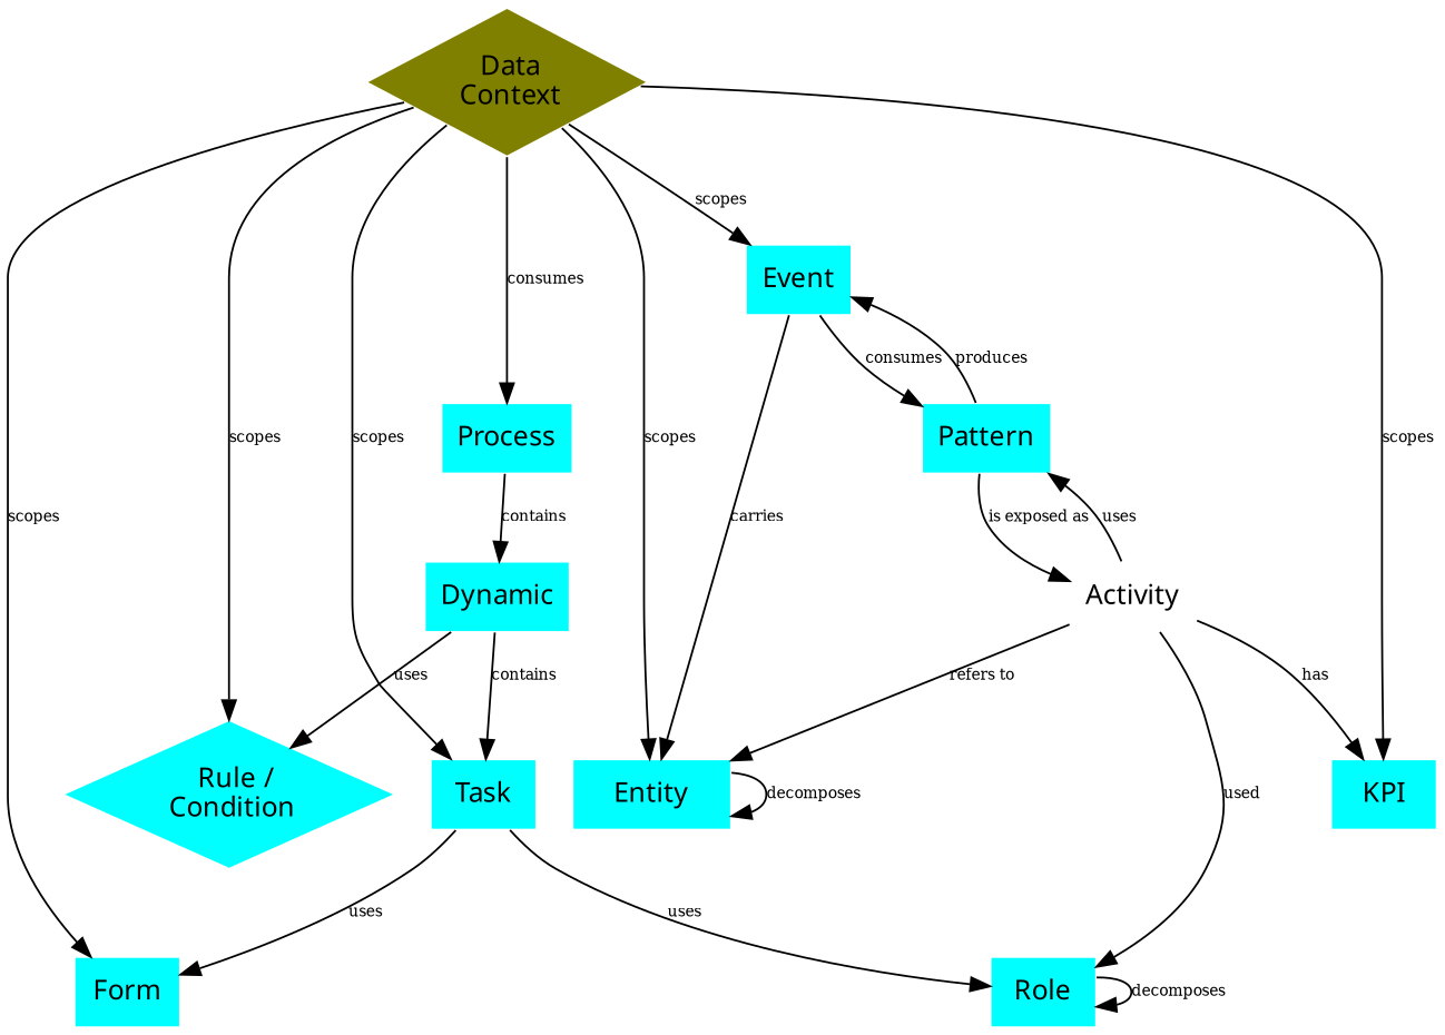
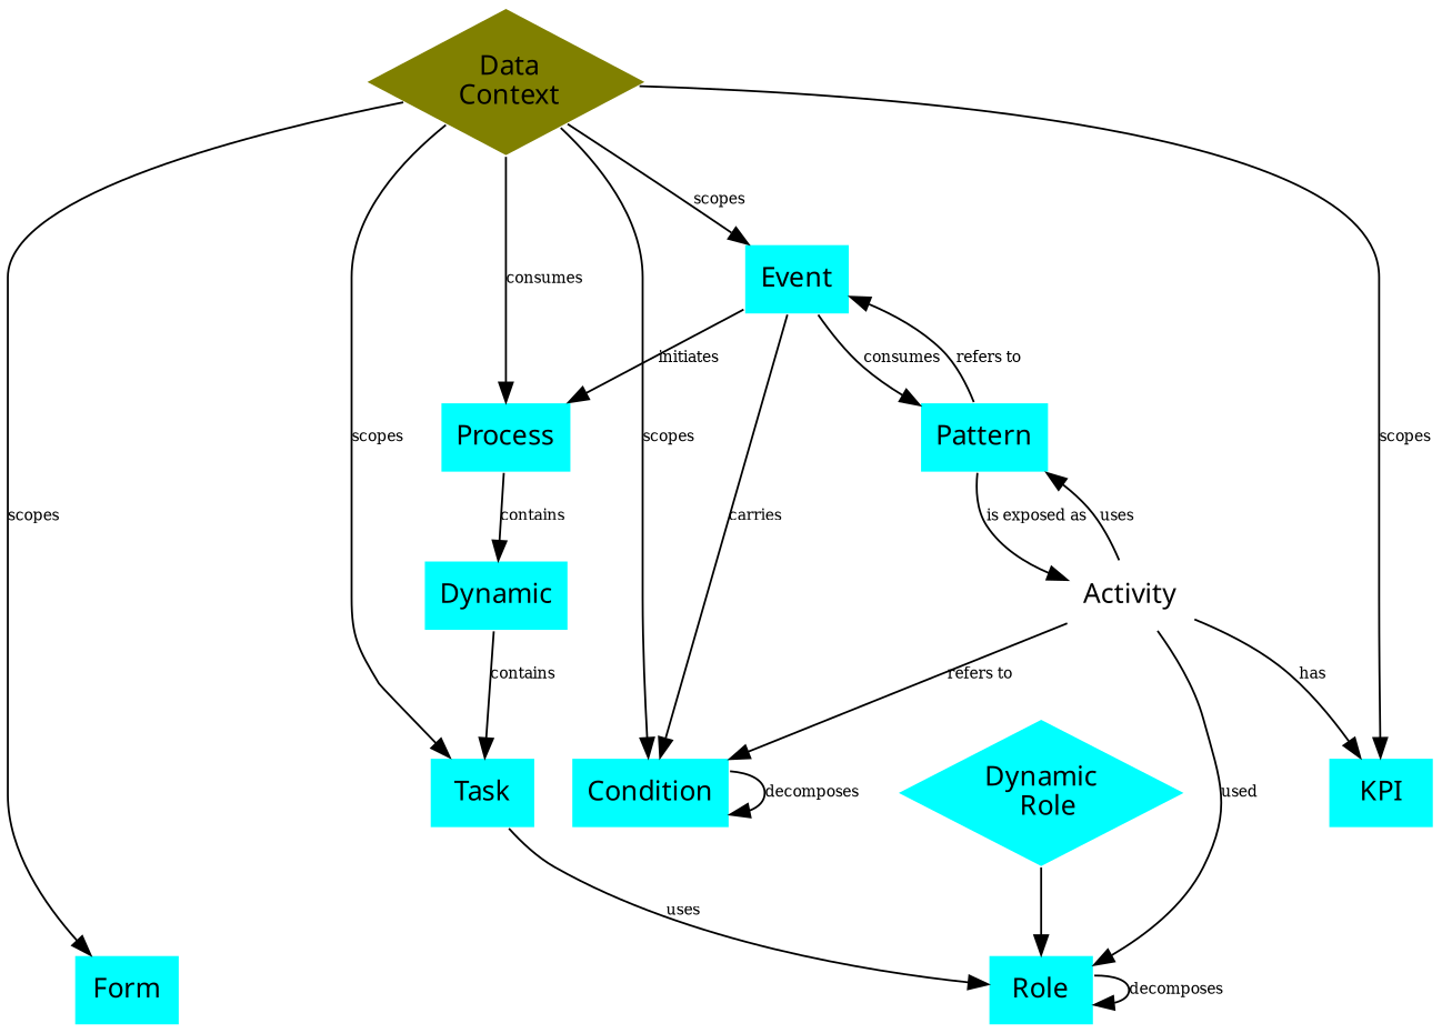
  digraph {
    fontname="Helvetica-Oblique"
    fontsize=36
    node [color=white distortion=0.0 fillcolor=Cyan fontname="Helvetica-Outline" orientation=0.0 shape=Box sides=4 skew=0.0 style=filled]
    edge [fontsize=8]
+   n1 [label="Dynamic\n  Role" shape=diamond]
    Role
    n3 [fillcolor=Olive label=" Data\n Context" shape=diamond]
-   n4 [label="  Rule /\n Condition" shape=diamond]
    Form
    Task
    Event
-   Entity
+   Entity [label=Condition]
    Process
    KPI
    Pattern
    n12 [label=Dynamic]
    Activity [fillcolor=""]
+   n1 -> Role [fontsize=""]
    Role -> Role [label=decomposes]
-   n3 -> n4 [label=scopes]
    n3 -> Form [label=scopes]
    n3 -> Task [label=scopes]
    n3 -> Event [label=scopes]
    n3 -> Entity [label=scopes]
    n3 -> Process [label=consumes]
    n3 -> KPI [label=scopes]
    Task -> Role [label=uses]
-   Task -> Form [label=uses]
    Event -> Entity [label=carries]
+   Event -> Process [label=initiates]
    Event -> Pattern [label=consumes]
    Entity -> Entity [label=decomposes]
    Process -> n12 [label=contains]
-   Pattern -> Event [label=produces]
+   Pattern -> Event [label="refers to"]
    Pattern -> Activity [label="is exposed as"]
-   n12 -> n4 [label=uses]
    n12 -> Task [label=contains]
    Activity -> Role [label=used]
    Activity -> Entity [label="refers to"]
    Activity -> KPI [label=has]
    Activity -> Pattern [label=uses]
  }
